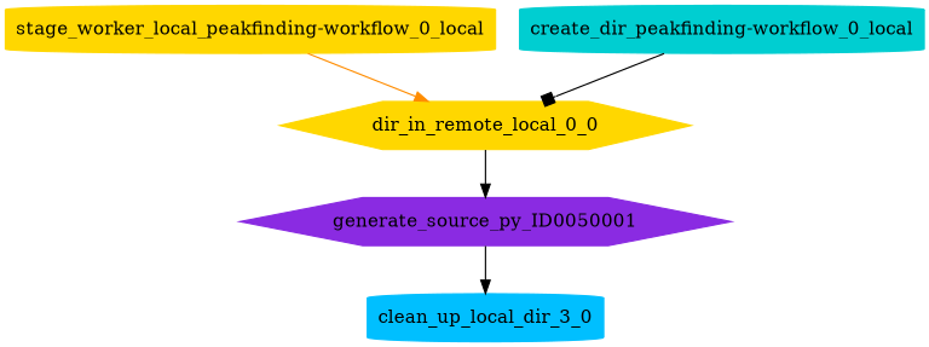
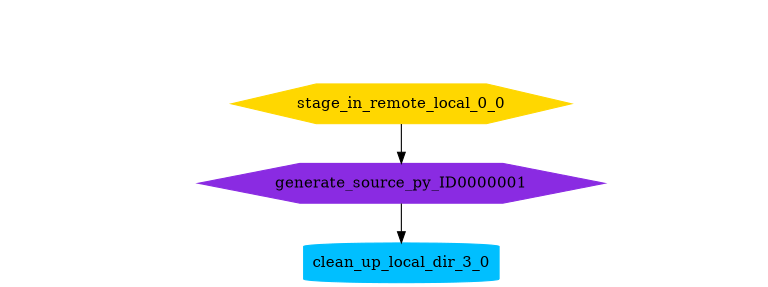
  digraph {
    node [color=gold shape=cylinder style=filled]
    edge [arrowhead=normal arrowsize=1.0 color=black]
-   n1 [label=dir_in_remote_local_0_0 shape=hexagon]
-   n2 [color=blueviolet label=generate_source_py_ID0050001 shape=hexagon]
+   n1 [label=stage_in_remote_local_0_0 shape=hexagon]
+   n2 [color=blueviolet label=generate_source_py_ID0000001 shape=hexagon]
    n3 [color=deepskyblue label=clean_up_local_dir_3_0]
-   n4 [label="stage_worker_local_peakfinding-workflow_0_local"]
-   n5 [color=darkturquoise label="create_dir_peakfinding-workflow_0_local"]
    n1 -> n2
    n2 -> n3
-   n4 -> n1 [color=darkorange]
-   n5 -> n1 [arrowhead=box]
  }
